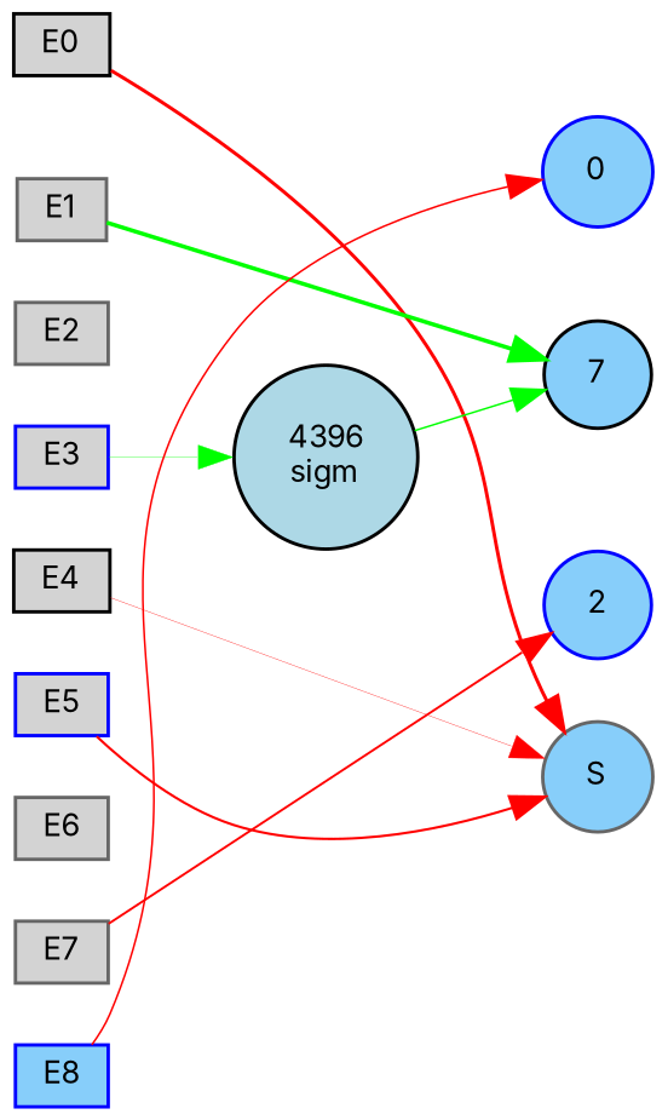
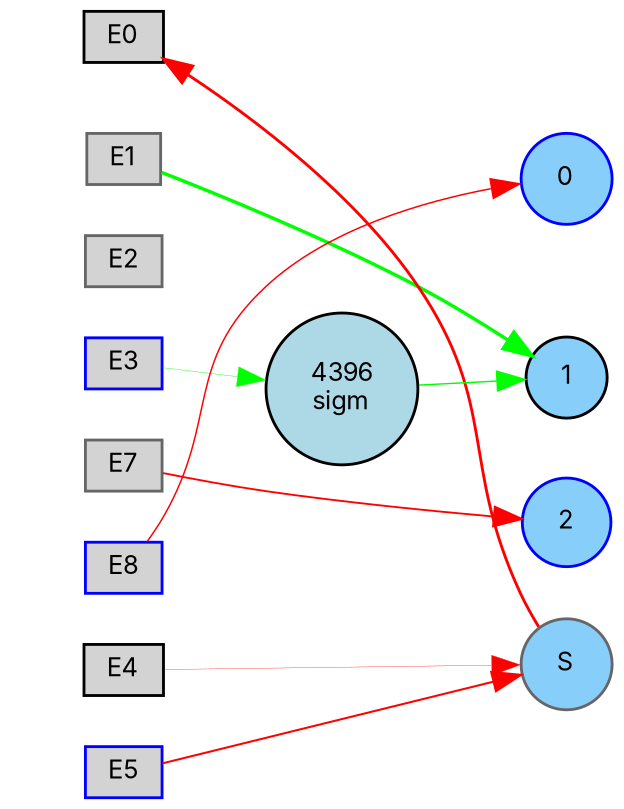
  digraph {
    fontname=Inter
    rankdir=LR
    node [color=gray40 fillcolor=lightgray fontname=Inter fontsize=9 shape=box style=filled]
    edge [fontname=Inter style=invis]
    E0 [color=black height=0.2 width=0.2]
    E1 [height=0.2 width=0.2]
    E2 [height=0.2 width=0.2]
    E3 [color=blue height=0.2 width=0.2]
    E4 [color=black height=0.2 width=0.2]
    E5 [color=blue height=0.2 width=0.2]
-   E6 [height=0.2 width=0.2]
    E7 [height=0.2 width=0.2]
-   E8 [color=blue fillcolor=lightskyblue height=0.2 width=0.2]
+   E8 [color=blue height=0.2 width=0.2]
    0 [color=blue fillcolor=lightskyblue height=0.2 shape=circle width=0.2]
-   1 [color=black fillcolor=lightskyblue height=0.2 shape=circle width=0.2 label=7]
+   1 [color=black fillcolor=lightskyblue height=0.2 shape=circle width=0.2]
    2 [color=blue fillcolor=lightskyblue height=0.2 shape=circle width=0.2]
    S [fillcolor=lightskyblue height=0.2 shape=circle width=0.2]
    n14 [color=black fillcolor=lightblue height=0.2 label="4396\nsigm" shape=circle width=0.2]
    subgraph sub_1 {
      rank=source
      E0
      E1
      E2
      E3
      E4
      E5
-     E6
      E7
      E8
    }
    subgraph sub_2 {
      rank=sink
      0
      1
      2
      S
    }
    E0 -> E1
-   E0 -> S [color=red penwidth=1.0101713637201164 style=solid]
+   S -> E0 [color=red penwidth=1.0101713637201164 style=solid]
    E1 -> E2
    E1 -> 1 [color=green penwidth=1.2066256922972292 style=solid]
    E2 -> E3
    E3 -> E4
    E3 -> n14 [color=green penwidth=0.13817444084865244 style=solid]
    E4 -> E5
    E4 -> S [color=red penwidth=0.11467046803942617 style=solid]
-   E5 -> E6
    E5 -> S [color=red penwidth=0.7125103201634866 style=solid]
-   E6 -> E7
    E7 -> E8
    E7 -> 2 [color=red penwidth=0.6528356821391169 style=solid]
    E8 -> 0 [color=red penwidth=0.523363756861158 style=solid]
    0 -> 1
    1 -> 2
    2 -> S
    n14 -> 1 [color=green penwidth=0.4995129795949371 style=solid]
  }
